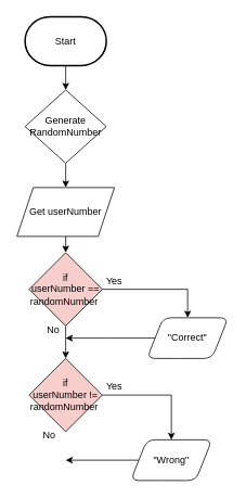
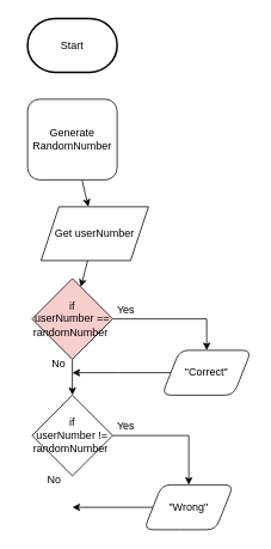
  <mxCell id="0" />
  <mxCell id="1" parent="0" />
- <mxCell id="2" style="edgeStyle=none;html=1;" parent="1" source="3" target="5" edge="1"><mxGeometry relative="1" as="geometry" /></mxCell>
  <mxCell id="3" value="Start" style="strokeWidth=2;html=1;shape=mxgraph.flowchart.terminator;whiteSpace=wrap;" parent="1" vertex="1"><mxGeometry x="30" y="20" width="100" height="60" as="geometry" /></mxCell>
  <mxCell id="4" style="edgeStyle=none;html=1;" parent="1" source="5" target="7" edge="1"><mxGeometry relative="1" as="geometry" /></mxCell>
- <mxCell id="5" value="Generate RandomNumber" style="rhombus;whiteSpace=wrap;html=1;" parent="1" vertex="1"><mxGeometry x="30" y="110" width="100" height="90" as="geometry" /></mxCell>
+ <mxCell id="5" value="Generate RandomNumber" style="rounded=1;whiteSpace=wrap;html=1;" parent="1" vertex="1"><mxGeometry x="30" y="110" width="100" height="90" as="geometry" /></mxCell>
  <mxCell id="6" style="edgeStyle=none;html=1;" parent="1" source="7" target="10" edge="1"><mxGeometry relative="1" as="geometry" /></mxCell>
- <mxCell id="7" value="Get userNumber" style="shape=parallelogram;perimeter=parallelogramPerimeter;whiteSpace=wrap;html=1;fixedSize=1;" parent="1" vertex="1"><mxGeometry x="20" y="230" width="120" height="60" as="geometry" /></mxCell>
+ <mxCell id="7" value="Get userNumber" style="shape=parallelogram;perimeter=parallelogramPerimeter;whiteSpace=wrap;html=1;fixedSize=1;" parent="1" vertex="1"><mxGeometry x="45" y="230" width="120" height="60" as="geometry" /></mxCell>
  <mxCell id="8" style="edgeStyle=orthogonalEdgeStyle;html=1;entryX=0.5;entryY=0;entryDx=0;entryDy=0;rounded=0;" parent="1" source="10" target="12" edge="1"><mxGeometry relative="1" as="geometry" /></mxCell>
  <mxCell id="9" style="edgeStyle=orthogonalEdgeStyle;rounded=0;html=1;" parent="1" source="10" target="14" edge="1"><mxGeometry relative="1" as="geometry" /></mxCell>
  <mxCell id="10" value="if userNumber&amp;nbsp;== randomNumber&amp;nbsp;" style="rhombus;whiteSpace=wrap;html=1;fillColor=#f8cecc;" parent="1" vertex="1"><mxGeometry x="35" y="310" width="90" height="90" as="geometry" /></mxCell>
  <mxCell id="11" style="edgeStyle=orthogonalEdgeStyle;rounded=0;html=1;endArrow=classic;endFill=1;" parent="1" source="12" edge="1"><mxGeometry relative="1" as="geometry"><mxPoint x="80" y="415" as="targetPoint" /></mxGeometry></mxCell>
  <mxCell id="12" value="&quot;Correct&quot;" style="shape=parallelogram;perimeter=parallelogramPerimeter;whiteSpace=wrap;html=1;fixedSize=1;rounded=1;" parent="1" vertex="1"><mxGeometry x="180" y="390" width="100" height="50" as="geometry" /></mxCell>
  <mxCell id="13" style="edgeStyle=orthogonalEdgeStyle;rounded=0;html=1;entryX=0.5;entryY=0;entryDx=0;entryDy=0;endArrow=classic;endFill=1;" parent="1" source="14" target="16" edge="1"><mxGeometry relative="1" as="geometry" /></mxCell>
- <mxCell id="14" value="if userNumber&amp;nbsp;!= randomNumber&amp;nbsp;" style="rhombus;whiteSpace=wrap;html=1;fillColor=#f8cecc;" parent="1" vertex="1"><mxGeometry x="35" y="440" width="90" height="90" as="geometry" /></mxCell>
+ <mxCell id="14" value="if userNumber&amp;nbsp;!= randomNumber&amp;nbsp;" style="rhombus;whiteSpace=wrap;html=1;" parent="1" vertex="1"><mxGeometry x="35" y="440" width="90" height="90" as="geometry" /></mxCell>
  <mxCell id="15" style="edgeStyle=orthogonalEdgeStyle;rounded=0;html=1;startArrow=none;startFill=0;endArrow=classic;endFill=1;" parent="1" source="16" edge="1"><mxGeometry relative="1" as="geometry"><mxPoint x="80" y="565" as="targetPoint" /></mxGeometry></mxCell>
  <mxCell id="16" value="&quot;Wrong&quot;" style="shape=parallelogram;perimeter=parallelogramPerimeter;whiteSpace=wrap;html=1;fixedSize=1;rounded=1;" parent="1" vertex="1"><mxGeometry x="160" y="540" width="100" height="50" as="geometry" /></mxCell>
  <mxCell id="17" value="Yes" style="text;html=1;strokeColor=none;fillColor=none;align=center;verticalAlign=middle;whiteSpace=wrap;rounded=0;" parent="1" vertex="1"><mxGeometry x="110" y="330" width="60" height="30" as="geometry" /></mxCell>
  <mxCell id="18" value="No" style="text;html=1;strokeColor=none;fillColor=none;align=center;verticalAlign=middle;whiteSpace=wrap;rounded=0;" parent="1" vertex="1"><mxGeometry x="35" y="390" width="60" height="30" as="geometry" /></mxCell>
  <mxCell id="19" value="No" style="text;html=1;strokeColor=none;fillColor=none;align=center;verticalAlign=middle;whiteSpace=wrap;rounded=0;" parent="1" vertex="1"><mxGeometry x="30" y="520" width="60" height="30" as="geometry" /></mxCell>
  <mxCell id="20" value="Yes" style="text;html=1;strokeColor=none;fillColor=none;align=center;verticalAlign=middle;whiteSpace=wrap;rounded=0;" parent="1" vertex="1"><mxGeometry x="110" y="460" width="60" height="30" as="geometry" /></mxCell>
